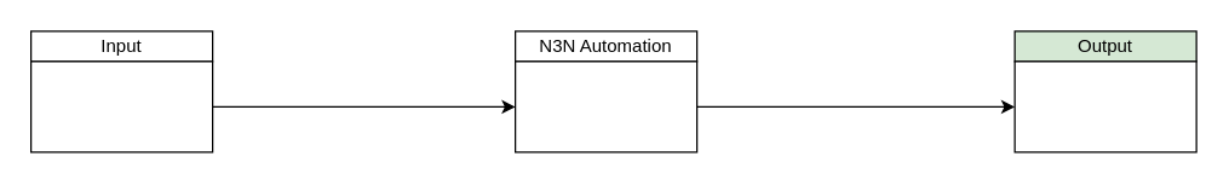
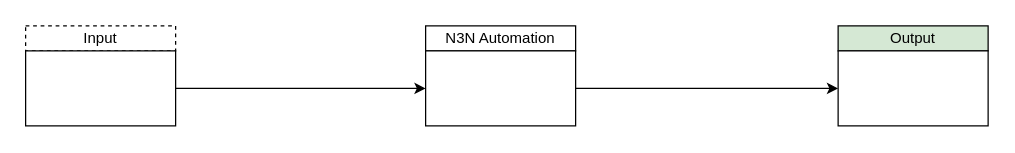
  <mxCell id="0" />
  <mxCell id="1" parent="0" />
  <mxCell id="2" value="" style="group" vertex="1" connectable="0" parent="1"><mxGeometry x="340" y="20" width="120" height="80" as="geometry" /></mxCell>
  <mxCell id="3" value="N3N Automation" style="rounded=0;whiteSpace=wrap;html=1;" vertex="1" parent="2"><mxGeometry width="120" height="20" as="geometry" /></mxCell>
  <mxCell id="4" value="" style="rounded=0;whiteSpace=wrap;html=1;" vertex="1" parent="2"><mxGeometry y="20" width="120" height="60" as="geometry" /></mxCell>
  <mxCell id="5" value="" style="group" vertex="1" connectable="0" parent="1"><mxGeometry x="670" y="20" width="120" height="80" as="geometry" /></mxCell>
  <mxCell id="6" value="Output" style="rounded=0;whiteSpace=wrap;html=1;fillColor=#d5e8d4;" vertex="1" parent="5"><mxGeometry width="120" height="20" as="geometry" /></mxCell>
  <mxCell id="7" value="" style="rounded=0;whiteSpace=wrap;html=1;" vertex="1" parent="5"><mxGeometry y="20" width="120" height="60" as="geometry" /></mxCell>
  <mxCell id="8" value="" style="group" vertex="1" connectable="0" parent="1"><mxGeometry x="20" y="20" width="120" height="80" as="geometry" /></mxCell>
- <mxCell id="9" value="Input" style="rounded=0;whiteSpace=wrap;html=1;" vertex="1" parent="8"><mxGeometry width="120" height="20" as="geometry" /></mxCell>
+ <mxCell id="9" value="Input" style="rounded=0;whiteSpace=wrap;html=1;dashed=1;" vertex="1" parent="8"><mxGeometry width="120" height="20" as="geometry" /></mxCell>
  <mxCell id="10" value="" style="rounded=0;whiteSpace=wrap;html=1;" vertex="1" parent="8"><mxGeometry y="20" width="120" height="60" as="geometry" /></mxCell>
  <mxCell id="11" style="edgeStyle=orthogonalEdgeStyle;rounded=0;orthogonalLoop=1;jettySize=auto;html=1;entryX=0;entryY=0.5;entryDx=0;entryDy=0;" edge="1" parent="1" source="10" target="4"><mxGeometry relative="1" as="geometry" /></mxCell>
  <mxCell id="12" style="edgeStyle=orthogonalEdgeStyle;rounded=0;orthogonalLoop=1;jettySize=auto;html=1;entryX=0;entryY=0.5;entryDx=0;entryDy=0;" edge="1" parent="1" source="4" target="7"><mxGeometry relative="1" as="geometry" /></mxCell>
